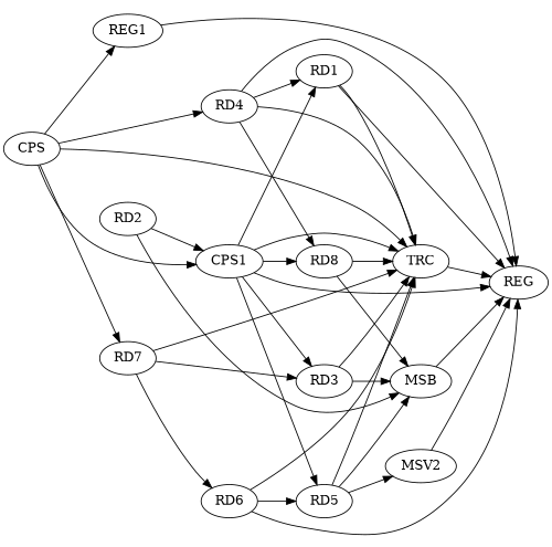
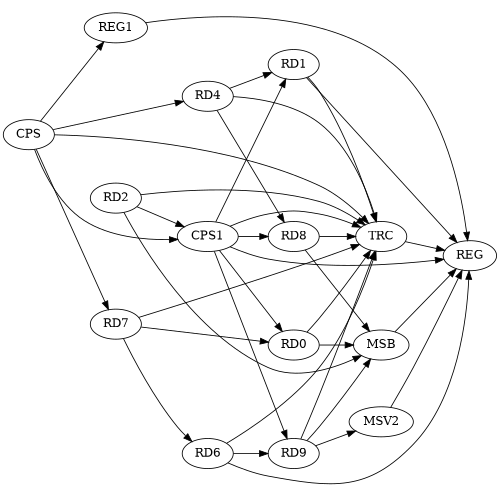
  strict digraph {
    rankdir=LR
    n1 [label=RD1]
    n2 [label=REG]
    n3 [label=TRC]
    n4 [label=RD2]
    n5 [label=MSB]
    n6 [label=CPS1]
-   n7 [label=RD3]
+   n7 [label=RD0]
    n8 [label=RD4]
    n9 [label=RD8]
    n10 [label=RD6]
-   n11 [label=RD5]
+   n11 [label=RD9]
    n12 [label=MSV2]
    n13 [label=RD7]
    n14 [label=CPS]
    n15 [label=REG1]
    n1 -> n2
    n1 -> n3
    n3 -> n2
+   n4 -> n3
    n4 -> n5
    n4 -> n6
    n5 -> n2
    n6 -> n1
    n6 -> n2
    n6 -> n3
    n6 -> n7
    n6 -> n9
    n6 -> n11
    n7 -> n3
    n7 -> n5
    n8 -> n1
-   n8 -> n2
    n8 -> n3
    n8 -> n9
    n9 -> n3
    n9 -> n5
    n10 -> n2
    n10 -> n3
    n10 -> n11
    n11 -> n3
    n11 -> n5
    n11 -> n12
    n12 -> n2
    n13 -> n3
    n13 -> n7
    n13 -> n10
    n14 -> n3
    n14 -> n6
    n14 -> n8
    n14 -> n13
    n14 -> n15
    n15 -> n2
  }
